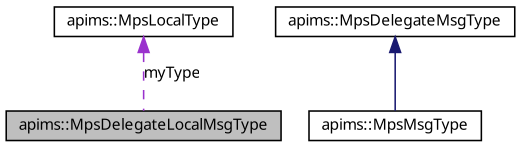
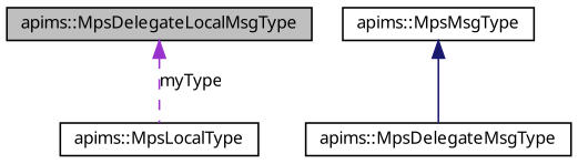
  digraph {
    fontname="Noto Sans"
    node [color=black fillcolor=white fontname="Noto Sans" fontsize=10 shape=record style=filled]
    edge [dir=back fontname="Noto Sans" fontsize=10 labelfontname=Helvetica labelfontsize=10]
    n1 [fillcolor=grey75 fontcolor=black height=0.2 label="apims::MpsDelegateLocalMsgType" width=0.4]
    n2 [height=0.2 label="apims::MpsDelegateMsgType" width=0.4]
    n3 [height=0.2 label="apims::MpsMsgType" width=0.4]
    n4 [height=0.2 label="apims::MpsLocalType" width=0.4]
-   n2 -> n3 [color=midnightblue style=solid]
-   n4 -> n1 [color=darkorchid3 label=myType style=dashed]
+   n3 -> n2 [color=midnightblue style=solid]
+   n1 -> n4 [color=darkorchid3 label=myType style=dashed]
  }
